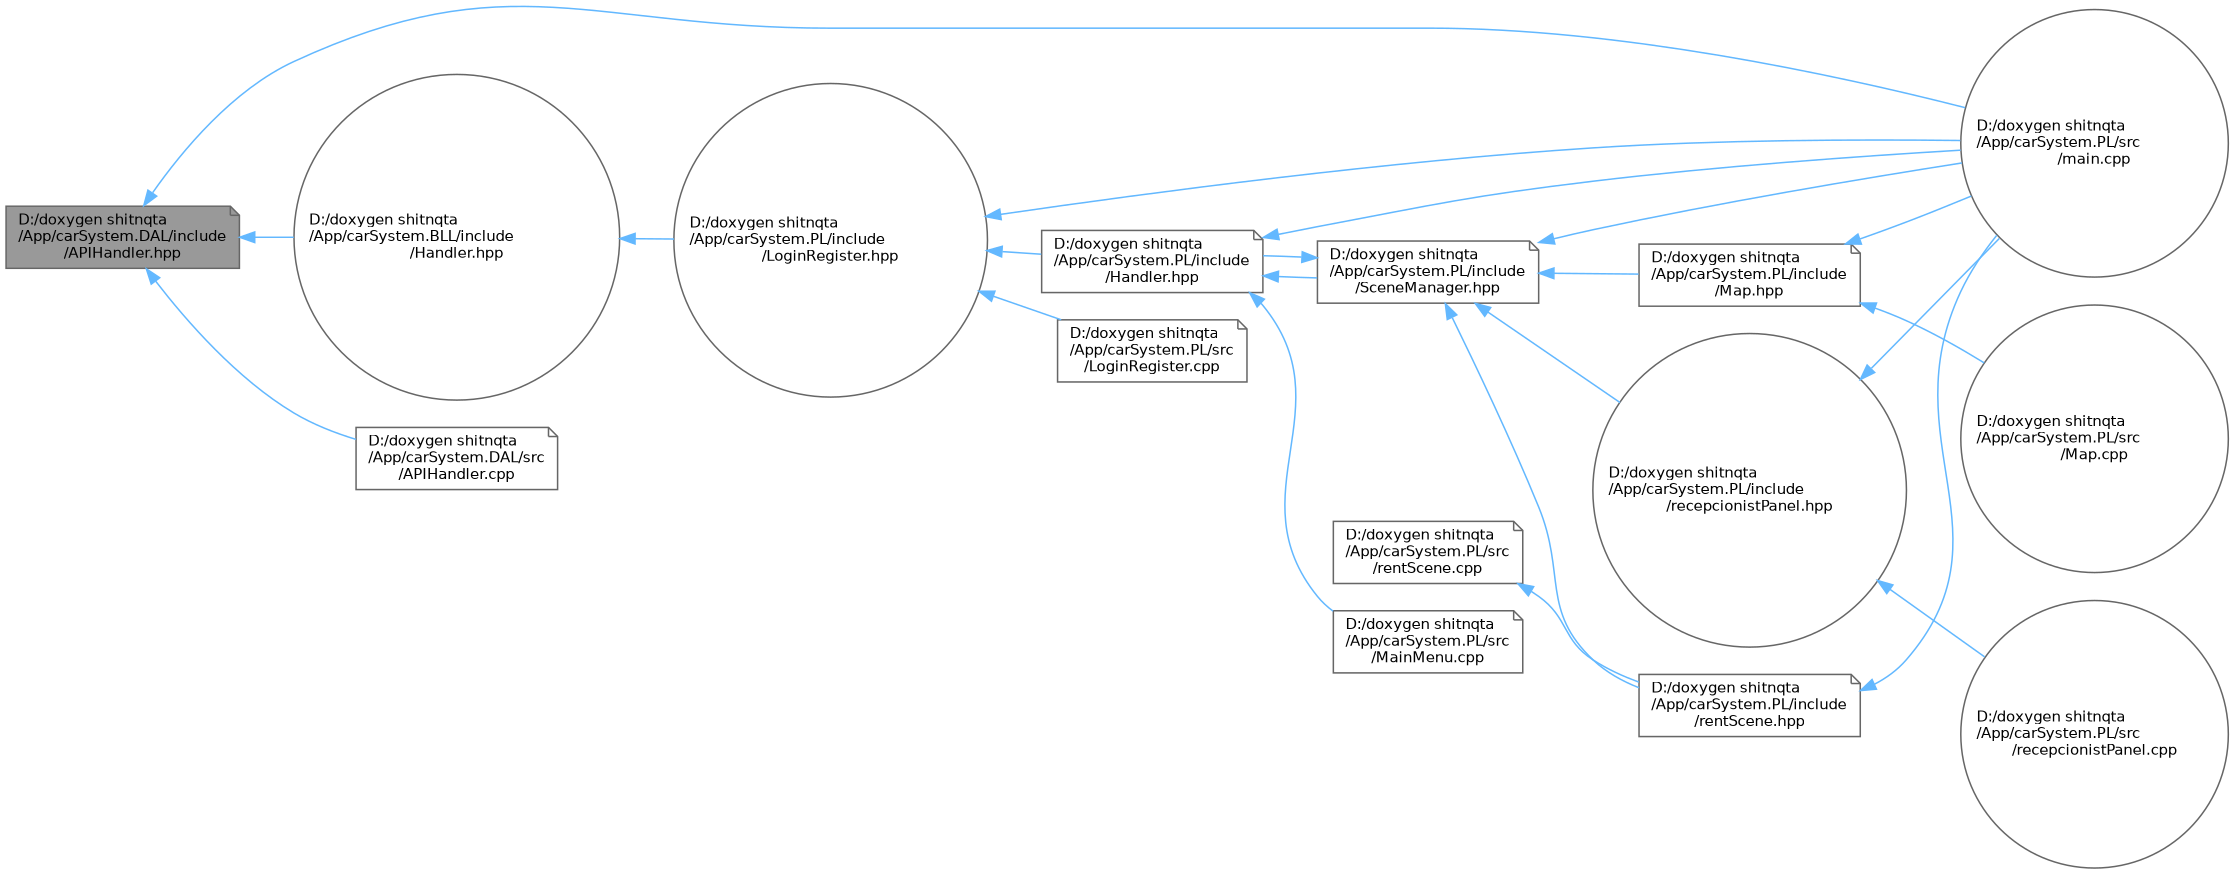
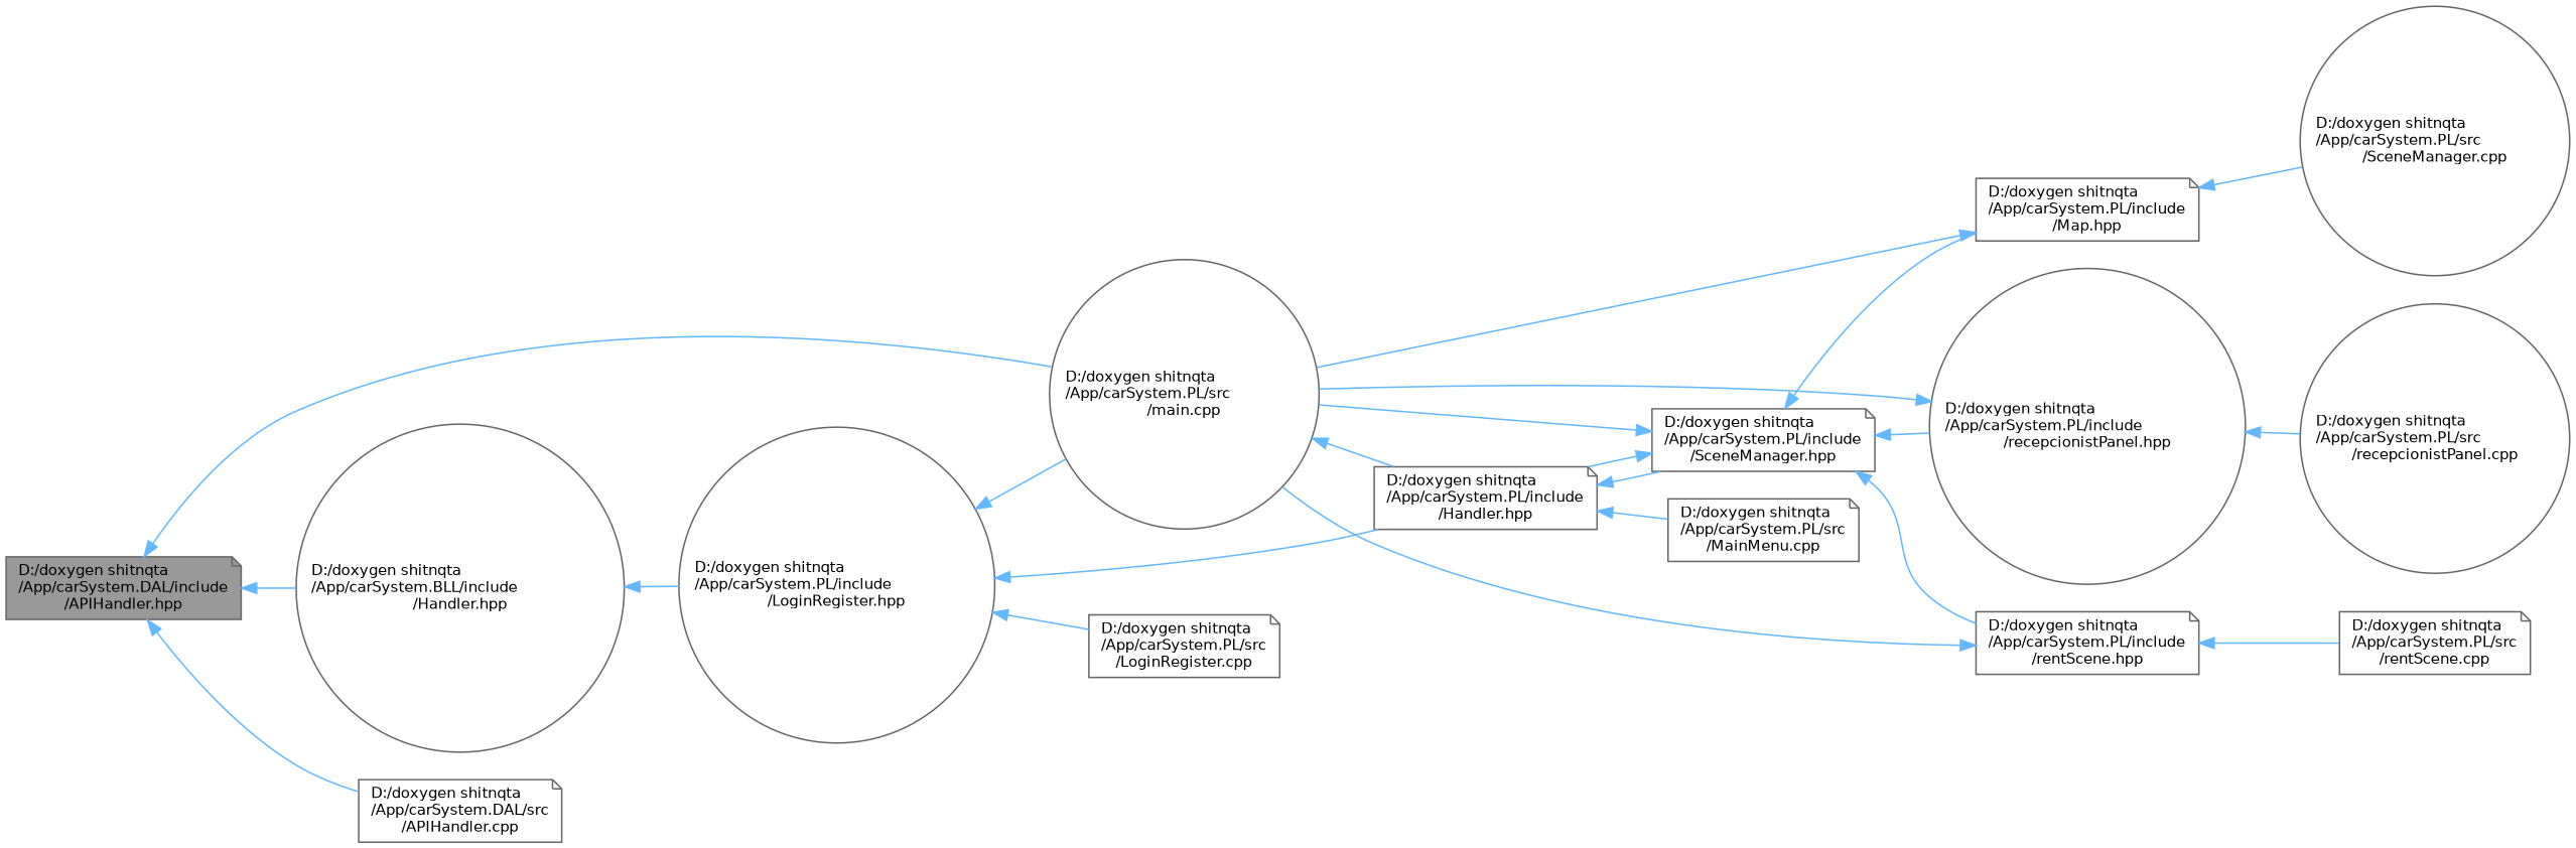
  digraph {
    rankdir=LR
    node [color=grey40 fillcolor=white fontname=Helvetica fontsize=10 shape=note style=filled]
    edge [color=steelblue1 dir=back fontname=Helvetica fontsize=10 labelfontname=Helvetica labelfontsize=10 style=solid]
    n1 [color=gray40 fillcolor=grey60 fontcolor=black height=0.2 label="D:/doxygen shitnqta\l/App/carSystem.DAL/include\l/APIHandler.hpp" width=0.4]
    n2 [height=0.2 label="D:/doxygen shitnqta\l/App/carSystem.BLL/include\l/Handler.hpp" shape=circle width=0.4]
    n3 [height=0.2 label="D:/doxygen shitnqta\l/App/carSystem.PL/src\l/main.cpp" shape=circle width=0.4]
    n4 [height=0.2 label="D:/doxygen shitnqta\l/App/carSystem.DAL/src\l/APIHandler.cpp" width=0.4]
    n5 [height=0.2 label="D:/doxygen shitnqta\l/App/carSystem.PL/include\l/LoginRegister.hpp" shape=circle width=0.4]
    n6 [height=0.2 label="D:/doxygen shitnqta\l/App/carSystem.PL/include\l/Handler.hpp" width=0.4]
    n7 [height=0.2 label="D:/doxygen shitnqta\l/App/carSystem.PL/src\l/LoginRegister.cpp" width=0.4]
    n8 [height=0.2 label="D:/doxygen shitnqta\l/App/carSystem.PL/include\l/SceneManager.hpp" width=0.4]
    n9 [height=0.2 label="D:/doxygen shitnqta\l/App/carSystem.PL/src\l/MainMenu.cpp" width=0.4]
    n10 [height=0.2 label="D:/doxygen shitnqta\l/App/carSystem.PL/include\l/Map.hpp" width=0.4]
    n11 [height=0.2 label="D:/doxygen shitnqta\l/App/carSystem.PL/include\l/recepcionistPanel.hpp" shape=circle width=0.4]
    n12 [height=0.2 label="D:/doxygen shitnqta\l/App/carSystem.PL/include\l/rentScene.hpp" width=0.4]
-   n13 [height=0.2 label="D:/doxygen shitnqta\l/App/carSystem.PL/src\l/Map.cpp" shape=circle width=0.4]
+   n13 [height=0.2 label="D:/doxygen shitnqta\l/App/carSystem.PL/src\l/SceneManager.cpp" shape=circle width=0.4]
    n14 [height=0.2 label="D:/doxygen shitnqta\l/App/carSystem.PL/src\l/recepcionistPanel.cpp" shape=circle width=0.4]
    n15 [height=0.2 label="D:/doxygen shitnqta\l/App/carSystem.PL/src\l/rentScene.cpp" width=0.4]
    n1 -> n2
    n1 -> n3
    n1 -> n4
    n2 -> n5
    n5 -> n3
    n5 -> n6
    n5 -> n7
-   n6 -> n3
+   n3 -> n6
    n6 -> n8
    n6 -> n9
    n8 -> n3
    n8 -> n6
    n8 -> n10
    n8 -> n11
    n8 -> n12
    n10 -> n3
    n10 -> n13
    n11 -> n3
    n11 -> n14
    n12 -> n3
-   n15 -> n12
+   n12 -> n15
  }
